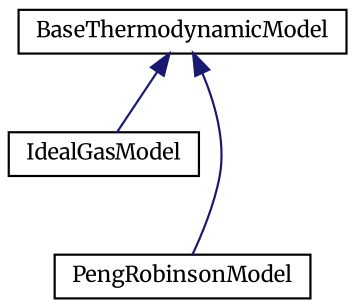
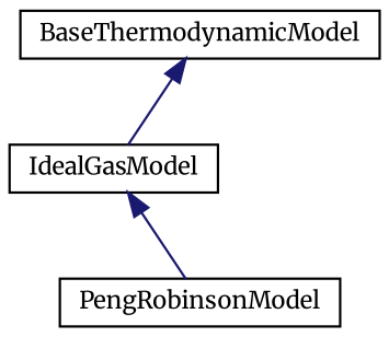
  digraph {
    fontname=Merriweather
    rankdir=TB
    node [color=black fillcolor=white fontname=Merriweather fontsize=10 shape=record style=filled]
    edge [color=midnightblue dir=back fontname=Merriweather fontsize=10 labelfontname=Helvetica labelfontsize=10 style=solid]
    n1 [height=0.2 label=BaseThermodynamicModel width=0.4]
    n2 [height=0.2 label=IdealGasModel width=0.4]
    n3 [height=0.2 label=PengRobinsonModel width=0.4]
    n1 -> n2
-   n1 -> n3
+   n2 -> n3
  }
